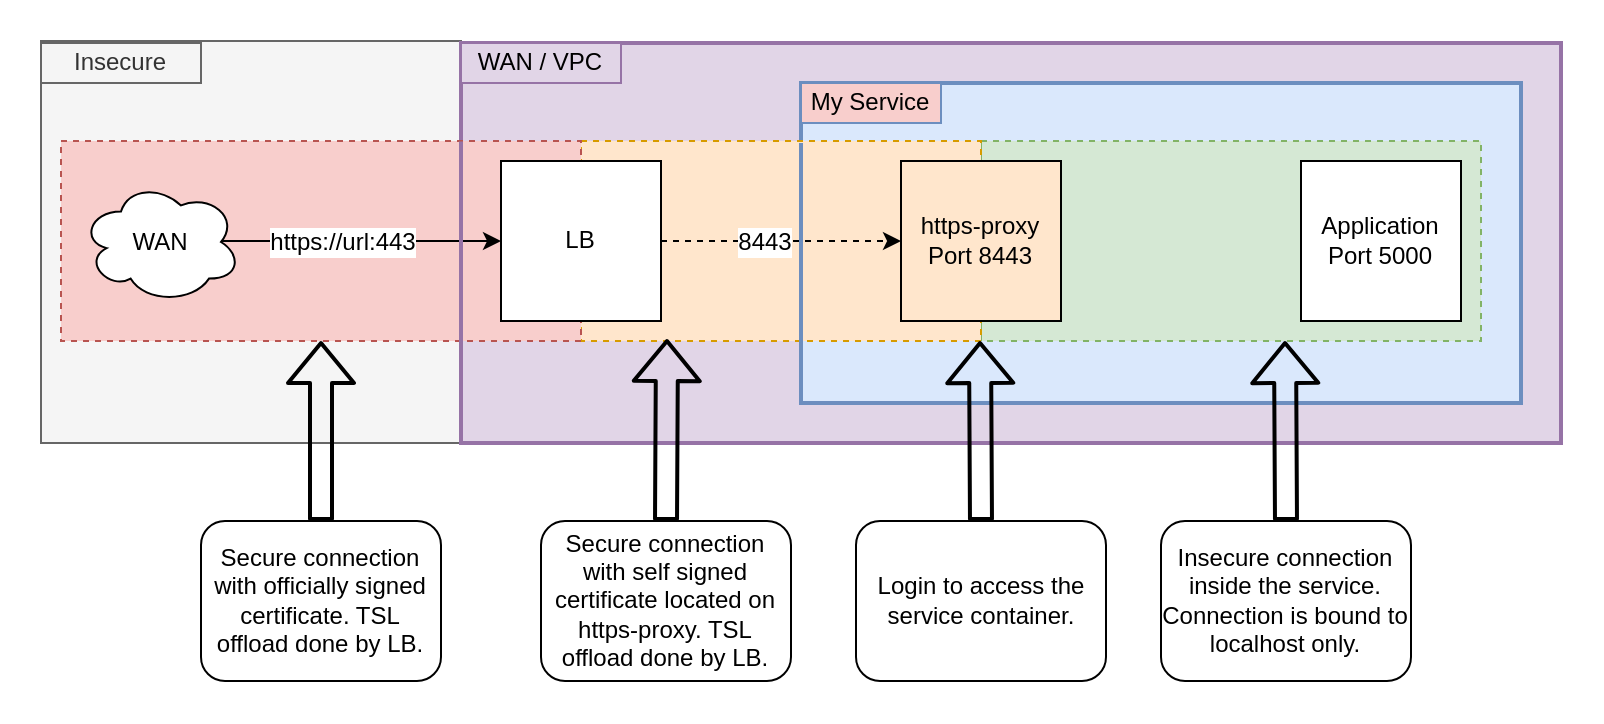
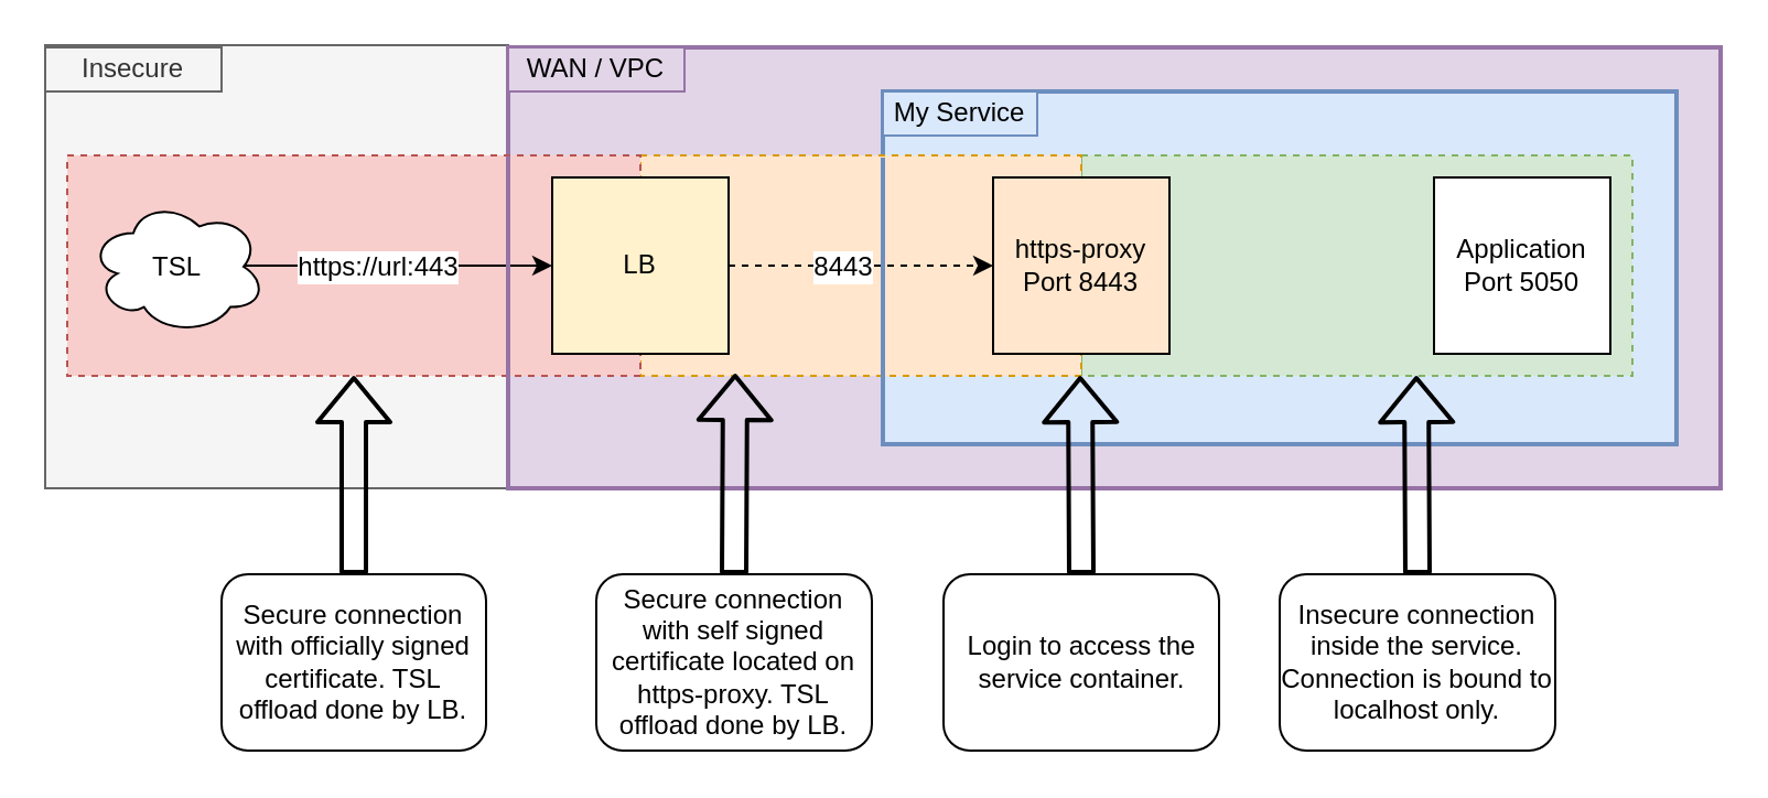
  <mxCell id="0" />
  <mxCell id="1" parent="0" />
  <mxCell id="2" value="" style="rounded=0;whiteSpace=wrap;html=1;strokeWidth=1;fillColor=#f5f5f5;strokeColor=#666666;fontColor=#333333;" parent="1" vertex="1"><mxGeometry width="210" height="201" as="geometry" x="20" y="20" /></mxCell>
  <mxCell id="3" value="" style="rounded=0;whiteSpace=wrap;html=1;fillColor=#e1d5e7;strokeColor=#9673a6;strokeWidth=2;align=left;" parent="1" vertex="1"><mxGeometry x="230" y="21" width="550" height="200" as="geometry" /></mxCell>
  <mxCell id="4" value="" style="rounded=0;whiteSpace=wrap;html=1;fillColor=#dae8fc;strokeColor=#6c8ebf;strokeWidth=2;" parent="1" vertex="1"><mxGeometry x="400" y="41" width="360" height="160" as="geometry" /></mxCell>
  <mxCell id="5" value="" style="rounded=0;whiteSpace=wrap;html=1;fillColor=#d5e8d4;strokeColor=#82b366;dashed=1;" parent="1" vertex="1"><mxGeometry x="490" y="70" width="250" height="100" as="geometry" /></mxCell>
  <mxCell id="6" value="" style="rounded=0;whiteSpace=wrap;html=1;fillColor=#ffe6cc;strokeColor=#d79b00;dashed=1;" parent="1" vertex="1"><mxGeometry x="290" y="70" width="200" height="100" as="geometry" /></mxCell>
  <mxCell id="7" value="" style="rounded=0;whiteSpace=wrap;html=1;fillColor=#f8cecc;strokeColor=#b85450;dashed=1;" parent="1" vertex="1"><mxGeometry x="30" y="70" width="260" height="100" as="geometry" /></mxCell>
  <mxCell id="8" value="https-proxy&lt;br&gt;Port 8443" style="whiteSpace=wrap;html=1;aspect=fixed;fillColor=#ffe6cc;" parent="1" vertex="1"><mxGeometry x="450" y="80" width="80" height="80" as="geometry" /></mxCell>
- <mxCell id="9" value="Application&lt;br&gt;Port 5000" style="whiteSpace=wrap;html=1;aspect=fixed;" parent="1" vertex="1"><mxGeometry x="650" y="80" width="80" height="80" as="geometry" /></mxCell>
+ <mxCell id="9" value="Application&lt;br&gt;Port 5050" style="whiteSpace=wrap;html=1;aspect=fixed;" parent="1" vertex="1"><mxGeometry x="650" y="80" width="80" height="80" as="geometry" /></mxCell>
  <mxCell id="10" value="" style="endArrow=classic;html=1;entryX=0;entryY=0.5;entryDx=0;entryDy=0;exitX=1;exitY=0.5;exitDx=0;exitDy=0;dashed=1;" parent="1" source="12" target="8" edge="1"><mxGeometry width="50" height="50" relative="1" as="geometry"><mxPoint x="330" y="120" as="sourcePoint" /><mxPoint x="430" y="390" as="targetPoint" /></mxGeometry></mxCell>
  <mxCell id="11" value="8443" style="text;html=1;resizable=0;points=[];align=center;verticalAlign=middle;labelBackgroundColor=#ffffff;" parent="10" vertex="1" connectable="0"><mxGeometry x="-0.231" relative="1" as="geometry"><mxPoint x="5" as="offset" /></mxGeometry></mxCell>
- <mxCell id="12" value="LB" style="whiteSpace=wrap;html=1;aspect=fixed;" parent="1" vertex="1"><mxGeometry x="250" y="80" width="80" height="80" as="geometry" /></mxCell>
+ <mxCell id="12" value="LB" style="whiteSpace=wrap;html=1;aspect=fixed;fillColor=#fff2cc;" parent="1" vertex="1"><mxGeometry x="250" y="80" width="80" height="80" as="geometry" /></mxCell>
  <mxCell id="13" value="" style="endArrow=classic;html=1;entryX=0;entryY=0.5;entryDx=0;entryDy=0;" parent="1" target="12" edge="1"><mxGeometry width="50" height="50" relative="1" as="geometry"><mxPoint x="110" y="120" as="sourcePoint" /><mxPoint x="300" y="200" as="targetPoint" /></mxGeometry></mxCell>
  <mxCell id="14" value="https://url:443" style="text;html=1;resizable=0;points=[];align=center;verticalAlign=middle;labelBackgroundColor=#ffffff;" parent="13" vertex="1" connectable="0"><mxGeometry x="-0.298" relative="1" as="geometry"><mxPoint x="11" as="offset" /></mxGeometry></mxCell>
  <mxCell id="15" value="WAN / VPC" style="rounded=0;whiteSpace=wrap;html=1;strokeWidth=1;fillColor=#e1d5e7;strokeColor=#9673a6;" parent="1" vertex="1"><mxGeometry x="230" y="21" width="80" height="20" as="geometry" /></mxCell>
- <mxCell id="16" value="My Service" style="rounded=0;whiteSpace=wrap;html=1;strokeWidth=1;fillColor=#f8cecc;strokeColor=#6c8ebf;" parent="1" vertex="1"><mxGeometry x="400" y="41" width="70" height="20" as="geometry" /></mxCell>
+ <mxCell id="16" value="My Service" style="rounded=0;whiteSpace=wrap;html=1;strokeWidth=1;fillColor=#dae8fc;strokeColor=#6c8ebf;" parent="1" vertex="1"><mxGeometry x="400" y="41" width="70" height="20" as="geometry" /></mxCell>
  <mxCell id="17" value="" style="endArrow=none;html=1;fillColor=#dae8fc;strokeColor=#6c8ebf;strokeWidth=2;" parent="1" edge="1"><mxGeometry width="50" height="50" relative="1" as="geometry"><mxPoint x="400" y="171" as="sourcePoint" /><mxPoint x="400" y="71" as="targetPoint" /></mxGeometry></mxCell>
  <mxCell id="18" value="" style="endArrow=none;html=1;fillColor=#e1d5e7;strokeColor=#9673a6;strokeWidth=2;exitX=0;exitY=0.75;exitDx=0;exitDy=0;entryX=1;entryY=0.25;entryDx=0;entryDy=0;" parent="1" source="3" target="2" edge="1"><mxGeometry width="50" height="50" relative="1" as="geometry"><mxPoint x="289" y="170" as="sourcePoint" /><mxPoint x="289" y="70" as="targetPoint" /></mxGeometry></mxCell>
  <mxCell id="19" value="Insecure" style="rounded=0;whiteSpace=wrap;html=1;strokeWidth=1;fillColor=#f5f5f5;strokeColor=#666666;fontColor=#333333;" parent="1" vertex="1"><mxGeometry y="21" width="80" height="20" as="geometry" x="20" /></mxCell>
- <mxCell id="20" value="WAN" style="ellipse;shape=cloud;whiteSpace=wrap;html=1;strokeWidth=1;" parent="1" vertex="1"><mxGeometry x="40" y="90" width="80" height="61" as="geometry" /></mxCell>
+ <mxCell id="20" value="TSL" style="ellipse;shape=cloud;whiteSpace=wrap;html=1;strokeWidth=1;" parent="1" vertex="1"><mxGeometry x="40" y="90" width="80" height="61" as="geometry" /></mxCell>
  <mxCell id="21" value="" style="shape=flexArrow;endArrow=classic;html=1;strokeWidth=2;exitX=0.5;exitY=0;exitDx=0;exitDy=0;entryX=0.5;entryY=1;entryDx=0;entryDy=0;" parent="1" edge="1" target="7" source="24"><mxGeometry width="50" height="50" relative="1" as="geometry"><mxPoint x="179.5" y="292" as="sourcePoint" /><mxPoint x="179.5" y="170" as="targetPoint" /></mxGeometry></mxCell>
  <mxCell id="22" value="" style="shape=flexArrow;endArrow=classic;html=1;strokeWidth=2;exitX=0.5;exitY=0;exitDx=0;exitDy=0;" parent="1" edge="1" source="25"><mxGeometry width="50" height="50" relative="1" as="geometry"><mxPoint x="331.5" y="292" as="sourcePoint" /><mxPoint x="333" y="169" as="targetPoint" /></mxGeometry></mxCell>
  <mxCell id="23" value="" style="shape=flexArrow;endArrow=classic;html=1;strokeWidth=2;exitX=0.5;exitY=0;exitDx=0;exitDy=0;" parent="1" edge="1" source="26"><mxGeometry width="50" height="50" relative="1" as="geometry"><mxPoint x="642" y="292" as="sourcePoint" /><mxPoint x="642" y="170" as="targetPoint" /></mxGeometry></mxCell>
  <mxCell id="24" value="Secure connection with officially signed certificate. TSL offload done by LB." style="rounded=1;whiteSpace=wrap;html=1;strokeWidth=1;" parent="1" vertex="1"><mxGeometry x="100" y="260" width="120" height="80" as="geometry" /></mxCell>
  <mxCell id="25" value="Secure connection with self signed certificate located on https-proxy. TSL offload done by LB." style="rounded=1;whiteSpace=wrap;html=1;strokeWidth=1;" parent="1" vertex="1"><mxGeometry x="270" y="260" width="125" height="80" as="geometry" /></mxCell>
  <mxCell id="26" value="Insecure connection inside the service. Connection is bound to localhost only." style="rounded=1;whiteSpace=wrap;html=1;strokeWidth=1;" parent="1" vertex="1"><mxGeometry x="580" y="260" width="125" height="80" as="geometry" /></mxCell>
  <mxCell id="27" value="" style="shape=flexArrow;endArrow=classic;html=1;strokeWidth=2;exitX=0.5;exitY=0;exitDx=0;exitDy=0;" parent="1" edge="1" source="28"><mxGeometry width="50" height="50" relative="1" as="geometry"><mxPoint x="489.5" y="292" as="sourcePoint" /><mxPoint x="489.5" y="170" as="targetPoint" /></mxGeometry></mxCell>
  <mxCell id="28" value="Login to access the service container." style="rounded=1;whiteSpace=wrap;html=1;strokeWidth=1;" parent="1" vertex="1"><mxGeometry x="427.5" y="260" width="125" height="80" as="geometry" /></mxCell>
